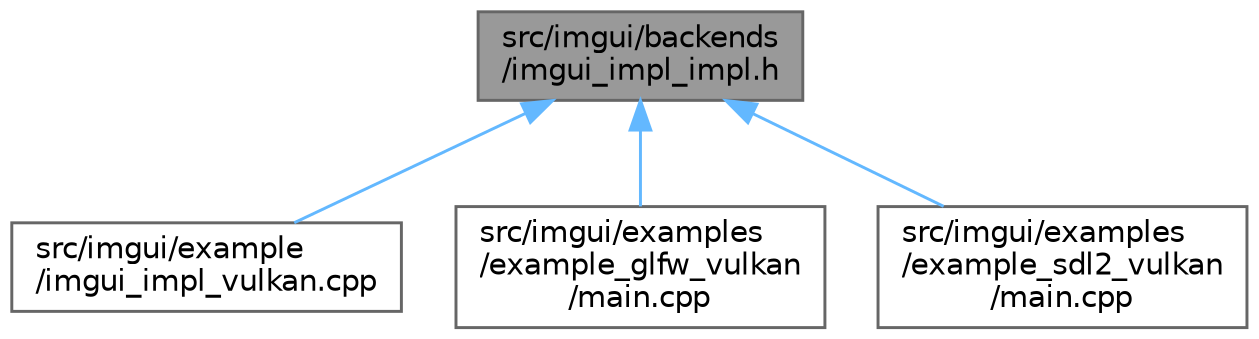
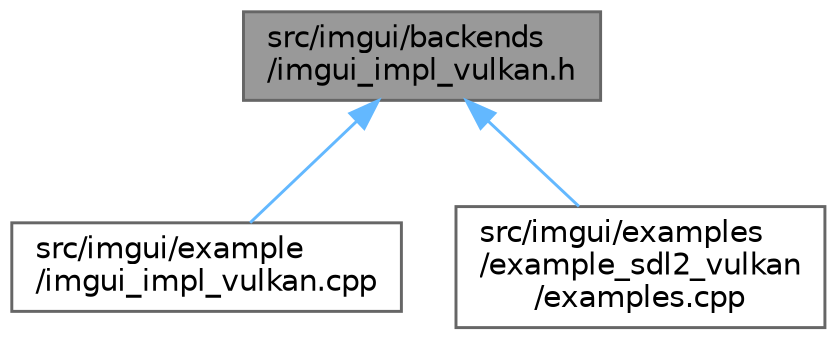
  digraph {
    node [color=grey40 fillcolor=white fontname=Helvetica fontsize=10 shape=box style=filled]
    edge [color=steelblue1 dir=back fontname=Helvetica fontsize=10 labelfontname=Helvetica labelfontsize=10 style=solid]
-   n1 [color=gray40 fillcolor=grey60 fontcolor=black height=0.2 label="src/imgui/backends\l/imgui_impl_impl.h" width=0.4]
+   n1 [color=gray40 fillcolor=grey60 fontcolor=black height=0.2 label="src/imgui/backends\l/imgui_impl_vulkan.h" width=0.4]
    n2 [height=0.2 label="src/imgui/example\l/imgui_impl_vulkan.cpp" width=0.4]
-   n3 [height=0.2 label="src/imgui/examples\l/example_glfw_vulkan\l/main.cpp" width=0.4]
-   n4 [height=0.2 label="src/imgui/examples\l/example_sdl2_vulkan\l/main.cpp" width=0.4]
+   n4 [height=0.2 label="src/imgui/examples\l/example_sdl2_vulkan\l/examples.cpp" width=0.4]
    n1 -> n2
-   n1 -> n3
    n1 -> n4
  }
